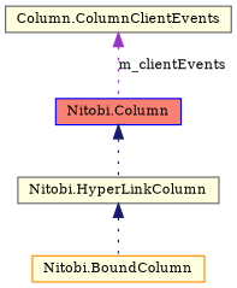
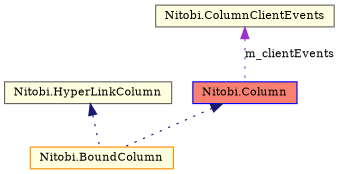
  digraph {
    fontname="DejaVu Serif"
    node [color=gray40 fillcolor=lightyellow fontname="DejaVu Serif" fontsize=10 shape=record style=filled]
    edge [color=midnightblue dir=back fontname="DejaVu Serif" fontsize=10 labelfontname=FreeSans labelfontsize=10 style=dotted]
    n1 [fontcolor=black height=0.2 label="Nitobi.HyperLinkColumn" width=0.4]
    n2 [color=darkorange height=0.2 label="Nitobi.BoundColumn" width=0.4]
    n3 [color=blue fillcolor=salmon height=0.2 label="Nitobi.Column" width=0.4]
-   n4 [height=0.2 label="Column.ColumnClientEvents" width=0.4]
+   n4 [height=0.2 label="Nitobi.ColumnClientEvents" width=0.4]
    n1 -> n2
-   n3 -> n1
+   n3 -> n2
    n4 -> n3 [color=darkorchid3 label=m_clientEvents]
  }
